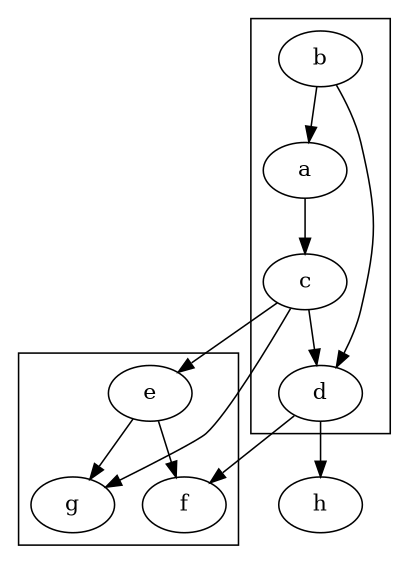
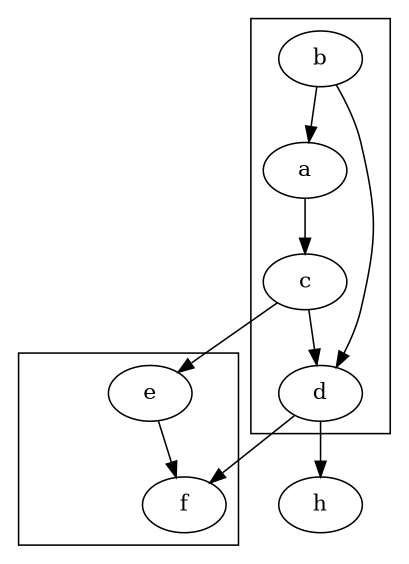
  digraph {
    compound=true
    a
    b
    c
    d
    e
-   g
    f
    h
    subgraph cluster_1 {
      a
      b
      c
      d
    }
    subgraph cluster_2 {
      e
-     g
      f
    }
    a -> c
    b -> a
    b -> d
    c -> d
    c -> e
-   c -> g
    d -> f
    d -> h
-   e -> g
    e -> f
  }
